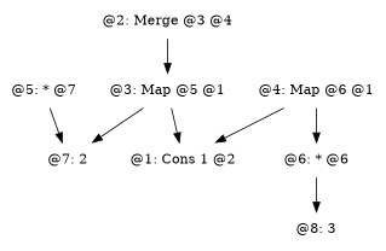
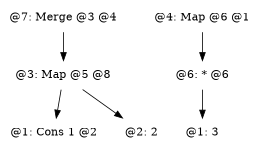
  digraph {
    node [shape=none]
    n1 [label="@1: Cons 1 @2"]
-   n2 [label="@2: Merge @3 @4"]
-   n3 [label="@3: Map @5 @1"]
-   n4 [label="@7: 2"]
+   n2 [label="@7: Merge @3 @4"]
+   n3 [label="@3: Map @5 @8"]
+   n4 [label="@2: 2"]
    n5 [label="@4: Map @6 @1"]
    n6 [label="@6: * @6"]
-   n7 [label="@5: * @7"]
-   n8 [label="@8: 3"]
+   n8 [label="@1: 3"]
    n2 -> n3
    n3 -> n1
    n3 -> n4
-   n5 -> n1
    n5 -> n6
    n6 -> n8
-   n7 -> n4
  }
